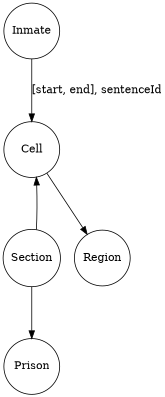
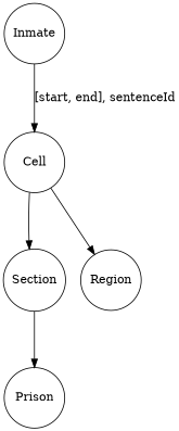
  digraph {
    rankdir=TB
    ranksep=.9
    splines=line
    node [shape=circle]
    Inmate [width=1]
    Cell [width=1]
    Section [width=1]
    Region [width=1]
    Prison [width=1]
    Inmate -> Cell [label="[start, end], sentenceId"]
-   Section -> Cell
+   Cell -> Section
    Cell -> Region
    Section -> Prison
  }
